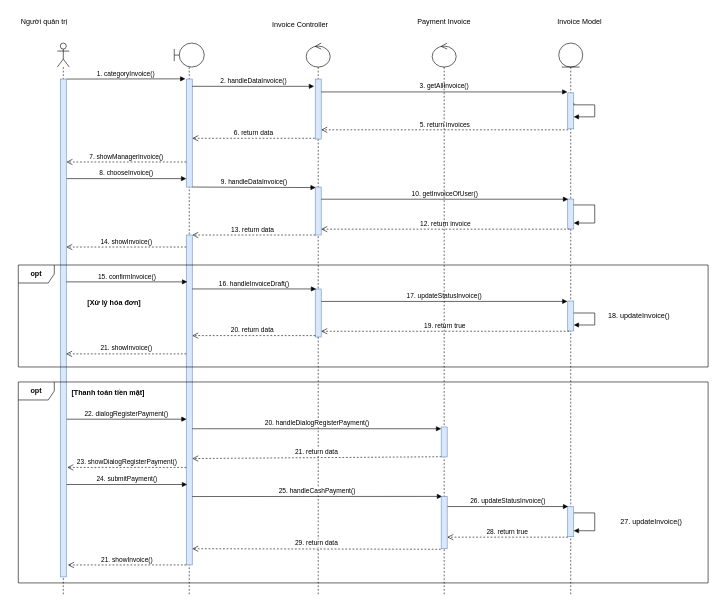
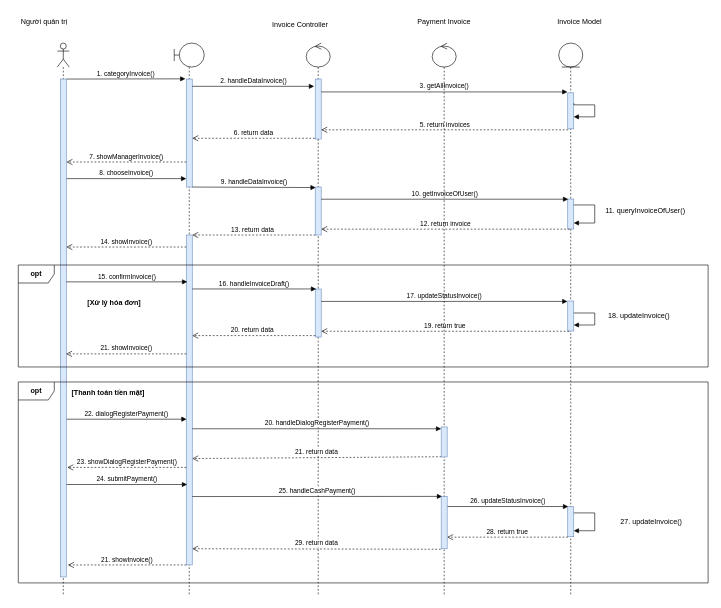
  <mxCell id="0" />
  <mxCell id="1" parent="0" />
  <mxCell id="2" value="" style="shape=umlLifeline;participant=umlBoundary;perimeter=lifelinePerimeter;whiteSpace=wrap;html=1;container=1;collapsible=0;recursiveResize=0;verticalAlign=top;spacingTop=36;outlineConnect=0;" vertex="1" parent="1"><mxGeometry x="290" y="71" width="50" height="920" as="geometry" /></mxCell>
  <mxCell id="3" value="" style="html=1;points=[];perimeter=orthogonalPerimeter;fillColor=#dae8fc;strokeColor=#6c8ebf;" vertex="1" parent="2"><mxGeometry x="20" y="60" width="10" height="180" as="geometry" /></mxCell>
  <mxCell id="4" value="" style="html=1;points=[];perimeter=orthogonalPerimeter;fillColor=#dae8fc;strokeColor=#6c8ebf;" vertex="1" parent="2"><mxGeometry x="20" y="320" width="10" height="550" as="geometry" /></mxCell>
  <mxCell id="5" value="" style="shape=umlLifeline;participant=umlEntity;perimeter=lifelinePerimeter;whiteSpace=wrap;html=1;container=1;collapsible=0;recursiveResize=0;verticalAlign=top;spacingTop=36;outlineConnect=0;" vertex="1" parent="1"><mxGeometry x="931" y="71" width="40" height="920" as="geometry" /></mxCell>
  <mxCell id="6" value="" style="shape=umlLifeline;participant=umlControl;perimeter=lifelinePerimeter;whiteSpace=wrap;html=1;container=1;collapsible=0;recursiveResize=0;verticalAlign=top;spacingTop=36;outlineConnect=0;" vertex="1" parent="1"><mxGeometry x="510" y="71" width="40" height="920" as="geometry" /></mxCell>
  <mxCell id="7" value="" style="html=1;points=[];perimeter=orthogonalPerimeter;fillColor=#dae8fc;strokeColor=#6c8ebf;" vertex="1" parent="6"><mxGeometry x="15" y="60" width="10" height="100" as="geometry" /></mxCell>
  <mxCell id="8" value="" style="html=1;points=[];perimeter=orthogonalPerimeter;fillColor=#dae8fc;strokeColor=#6c8ebf;" vertex="1" parent="6"><mxGeometry x="15" y="410" width="10" height="80" as="geometry" /></mxCell>
  <mxCell id="9" value="" style="shape=umlLifeline;participant=umlActor;perimeter=lifelinePerimeter;whiteSpace=wrap;html=1;container=1;collapsible=0;recursiveResize=0;verticalAlign=top;spacingTop=36;outlineConnect=0;" vertex="1" parent="1"><mxGeometry x="95" y="71" width="20" height="920" as="geometry" /></mxCell>
  <mxCell id="10" value="" style="html=1;points=[];perimeter=orthogonalPerimeter;fillColor=#dae8fc;strokeColor=#6c8ebf;" vertex="1" parent="1"><mxGeometry x="945.99" y="331" width="10" height="50" as="geometry" /></mxCell>
  <mxCell id="11" value="" style="edgeStyle=orthogonalEdgeStyle;html=1;align=left;spacingLeft=2;endArrow=block;rounded=0;exitX=0.981;exitY=0.198;exitDx=0;exitDy=0;exitPerimeter=0;" edge="1" parent="1" source="10" target="10"><mxGeometry relative="1" as="geometry"><mxPoint x="250.99" y="295" as="sourcePoint" /><Array as="points"><mxPoint x="991" y="341" /><mxPoint x="991" y="371" /></Array><mxPoint x="255.99" y="315" as="targetPoint" /></mxGeometry></mxCell>
  <mxCell id="12" value="" style="html=1;points=[];perimeter=orthogonalPerimeter;fillColor=#dae8fc;strokeColor=#6c8ebf;" vertex="1" parent="1"><mxGeometry x="524.99" y="311" width="10" height="80" as="geometry" /></mxCell>
  <mxCell id="13" value="8. chooseInvoice()" style="html=1;verticalAlign=bottom;endArrow=block;rounded=0;" edge="1" parent="1"><mxGeometry width="80" relative="1" as="geometry"><mxPoint x="110" y="297" as="sourcePoint" /><mxPoint x="309.99" y="297" as="targetPoint" /></mxGeometry></mxCell>
  <mxCell id="14" value="9. handleDataInvoice()" style="html=1;verticalAlign=bottom;endArrow=block;rounded=0;entryX=0.077;entryY=0.011;entryDx=0;entryDy=0;entryPerimeter=0;" edge="1" parent="1" source="3" target="12"><mxGeometry width="80" relative="1" as="geometry"><mxPoint x="319.99" y="313" as="sourcePoint" /><mxPoint x="519.99" y="313" as="targetPoint" /></mxGeometry></mxCell>
  <mxCell id="15" value="10. getInvoiceOfUser()" style="html=1;verticalAlign=bottom;endArrow=block;rounded=0;entryX=0.077;entryY=0.006;entryDx=0;entryDy=0;entryPerimeter=0;" edge="1" parent="1" source="12" target="10"><mxGeometry width="80" relative="1" as="geometry"><mxPoint x="579.99" y="325" as="sourcePoint" /><mxPoint x="659.99" y="325" as="targetPoint" /></mxGeometry></mxCell>
+ <mxCell id="16" value="11. queryInvoiceOfUser()" style="text;html=1;strokeColor=none;fillColor=none;align=center;verticalAlign=middle;whiteSpace=wrap;rounded=0;" vertex="1" parent="1"><mxGeometry x="1000.99" y="335" width="149.01" height="30" as="geometry" /></mxCell>
  <mxCell id="17" value="12. return invoice" style="html=1;verticalAlign=bottom;endArrow=open;dashed=1;endSize=8;rounded=0;exitX=0.307;exitY=1.004;exitDx=0;exitDy=0;exitPerimeter=0;" edge="1" parent="1" source="10" target="12"><mxGeometry relative="1" as="geometry"><mxPoint x="720" y="371" as="sourcePoint" /><mxPoint x="599.99" y="375" as="targetPoint" /></mxGeometry></mxCell>
  <mxCell id="18" value="13. return data&amp;nbsp;" style="html=1;verticalAlign=bottom;endArrow=open;dashed=1;endSize=8;rounded=0;exitX=0.019;exitY=1;exitDx=0;exitDy=0;exitPerimeter=0;" edge="1" parent="1" source="12"><mxGeometry relative="1" as="geometry"><mxPoint x="500" y="381" as="sourcePoint" /><mxPoint x="320" y="391" as="targetPoint" /></mxGeometry></mxCell>
  <mxCell id="19" value="1. categoryInvoice()" style="html=1;verticalAlign=bottom;endArrow=block;rounded=0;entryX=-0.145;entryY=-0.002;entryDx=0;entryDy=0;entryPerimeter=0;" edge="1" parent="1" source="37" target="3"><mxGeometry width="80" relative="1" as="geometry"><mxPoint x="110" y="141.82" as="sourcePoint" /><mxPoint x="280" y="151" as="targetPoint" /></mxGeometry></mxCell>
  <mxCell id="20" value="Invoice Controller" style="text;html=1;strokeColor=none;fillColor=none;align=center;verticalAlign=middle;whiteSpace=wrap;rounded=0;" vertex="1" parent="1"><mxGeometry x="445" y="25" width="110" height="30" as="geometry" /></mxCell>
  <mxCell id="21" value="Invoice Model" style="text;html=1;strokeColor=none;fillColor=none;align=center;verticalAlign=middle;whiteSpace=wrap;rounded=0;" vertex="1" parent="1"><mxGeometry x="916" y="20" width="100" height="30" as="geometry" /></mxCell>
  <mxCell id="22" value="2. handleDataInvoice()" style="html=1;verticalAlign=bottom;endArrow=block;rounded=0;entryX=-0.186;entryY=0.121;entryDx=0;entryDy=0;entryPerimeter=0;" edge="1" parent="1" source="3" target="7"><mxGeometry width="80" relative="1" as="geometry"><mxPoint x="370" y="131" as="sourcePoint" /><mxPoint x="450" y="131" as="targetPoint" /></mxGeometry></mxCell>
  <mxCell id="23" value="3. getAllInvoice()" style="html=1;verticalAlign=bottom;endArrow=block;rounded=0;entryX=-0.055;entryY=-0.026;entryDx=0;entryDy=0;entryPerimeter=0;" edge="1" parent="1" target="24"><mxGeometry width="80" relative="1" as="geometry"><mxPoint x="535" y="152.44" as="sourcePoint" /><mxPoint x="724.41" y="153.44" as="targetPoint" /></mxGeometry></mxCell>
  <mxCell id="24" value="" style="html=1;points=[];perimeter=orthogonalPerimeter;fillColor=#dae8fc;strokeColor=#6c8ebf;" vertex="1" parent="1"><mxGeometry x="946" y="154" width="10" height="60" as="geometry" /></mxCell>
  <mxCell id="25" value="" style="edgeStyle=orthogonalEdgeStyle;html=1;align=left;spacingLeft=2;endArrow=block;rounded=0;exitX=1.028;exitY=0.292;exitDx=0;exitDy=0;exitPerimeter=0;" edge="1" parent="1" source="24" target="24"><mxGeometry relative="1" as="geometry"><mxPoint x="251" y="134" as="sourcePoint" /><Array as="points"><mxPoint x="991" y="174" /><mxPoint x="991" y="194" /></Array><mxPoint x="256" y="154" as="targetPoint" /></mxGeometry></mxCell>
  <mxCell id="26" value="5. return invoices" style="html=1;verticalAlign=bottom;endArrow=open;dashed=1;endSize=8;rounded=0;exitX=0.076;exitY=1.027;exitDx=0;exitDy=0;exitPerimeter=0;" edge="1" parent="1" source="24"><mxGeometry relative="1" as="geometry"><mxPoint x="720" y="214" as="sourcePoint" /><mxPoint x="535" y="215.62" as="targetPoint" /></mxGeometry></mxCell>
  <mxCell id="27" value="6. return data" style="html=1;verticalAlign=bottom;endArrow=open;dashed=1;endSize=8;rounded=0;exitX=-0.077;exitY=0.987;exitDx=0;exitDy=0;exitPerimeter=0;" edge="1" parent="1" source="7" target="3"><mxGeometry relative="1" as="geometry"><mxPoint x="500" y="231" as="sourcePoint" /><mxPoint x="420" y="231" as="targetPoint" /></mxGeometry></mxCell>
  <mxCell id="28" value="22. dialogRegisterPayment()" style="html=1;verticalAlign=bottom;endArrow=block;rounded=0;entryX=0.052;entryY=0.306;entryDx=0;entryDy=0;entryPerimeter=0;" edge="1" parent="1"><mxGeometry width="80" relative="1" as="geometry"><mxPoint x="109.99" y="698.04" as="sourcePoint" /><mxPoint x="310.51" y="698.04" as="targetPoint" /></mxGeometry></mxCell>
  <mxCell id="29" value="20. handleDialogRegisterPayment()" style="html=1;verticalAlign=bottom;endArrow=block;rounded=0;" edge="1" parent="1" target="50"><mxGeometry width="80" relative="1" as="geometry"><mxPoint x="319.99" y="714" as="sourcePoint" /><mxPoint x="449.99" y="704" as="targetPoint" /></mxGeometry></mxCell>
  <mxCell id="30" value="21. return data" style="html=1;verticalAlign=bottom;endArrow=open;dashed=1;endSize=8;rounded=0;exitX=0.034;exitY=0.993;exitDx=0;exitDy=0;exitPerimeter=0;" edge="1" parent="1" source="50"><mxGeometry relative="1" as="geometry"><mxPoint x="459.99" y="754" as="sourcePoint" /><mxPoint x="319.99" y="763.65" as="targetPoint" /></mxGeometry></mxCell>
  <mxCell id="31" value="24. submitPayment()" style="html=1;verticalAlign=bottom;endArrow=block;rounded=0;entryX=0.145;entryY=0.588;entryDx=0;entryDy=0;entryPerimeter=0;" edge="1" parent="1"><mxGeometry width="80" relative="1" as="geometry"><mxPoint x="109.99" y="806.92" as="sourcePoint" /><mxPoint x="311.44" y="806.92" as="targetPoint" /></mxGeometry></mxCell>
  <mxCell id="32" value="25. handleCashPayment()" style="html=1;verticalAlign=bottom;endArrow=block;rounded=0;entryX=0.153;entryY=-0.003;entryDx=0;entryDy=0;entryPerimeter=0;" edge="1" parent="1" target="51"><mxGeometry width="80" relative="1" as="geometry"><mxPoint x="319.99" y="827" as="sourcePoint" /><mxPoint x="470" y="827" as="targetPoint" /></mxGeometry></mxCell>
  <mxCell id="33" value="" style="html=1;points=[];perimeter=orthogonalPerimeter;fillColor=#dae8fc;strokeColor=#6c8ebf;" vertex="1" parent="1"><mxGeometry x="945.99" y="844" width="10" height="50" as="geometry" /></mxCell>
  <mxCell id="34" value="" style="edgeStyle=orthogonalEdgeStyle;html=1;align=left;spacingLeft=2;endArrow=block;rounded=0;exitX=1.027;exitY=0.205;exitDx=0;exitDy=0;exitPerimeter=0;" edge="1" parent="1" source="33" target="33"><mxGeometry relative="1" as="geometry"><mxPoint x="961" y="854" as="sourcePoint" /><Array as="points"><mxPoint x="991" y="854" /><mxPoint x="991" y="884" /></Array><mxPoint x="255.99" y="827" as="targetPoint" /></mxGeometry></mxCell>
  <mxCell id="35" value="27. updateInvoice()" style="text;html=1;strokeColor=none;fillColor=none;align=center;verticalAlign=middle;whiteSpace=wrap;rounded=0;" vertex="1" parent="1"><mxGeometry x="1000.99" y="854" width="169.01" height="30" as="geometry" /></mxCell>
  <mxCell id="36" value="28. return true" style="html=1;verticalAlign=bottom;endArrow=open;dashed=1;endSize=8;rounded=0;exitX=0.034;exitY=1.014;exitDx=0;exitDy=0;exitPerimeter=0;" edge="1" parent="1" source="33" target="51"><mxGeometry relative="1" as="geometry"><mxPoint x="509.99" y="897" as="sourcePoint" /><mxPoint x="590" y="894" as="targetPoint" /></mxGeometry></mxCell>
  <mxCell id="37" value="" style="html=1;points=[];perimeter=orthogonalPerimeter;fillColor=#dae8fc;strokeColor=#6c8ebf;" vertex="1" parent="1"><mxGeometry x="100" y="131" width="10" height="830" as="geometry" /></mxCell>
  <mxCell id="38" value="Người quản trị&amp;nbsp;" style="text;html=1;strokeColor=none;fillColor=none;align=center;verticalAlign=middle;whiteSpace=wrap;rounded=0;" vertex="1" parent="1"><mxGeometry x="20" y="20" width="110" height="30" as="geometry" /></mxCell>
  <mxCell id="39" value="15. confirmInvoice()" style="html=1;verticalAlign=bottom;endArrow=block;rounded=0;entryX=0.168;entryY=0.142;entryDx=0;entryDy=0;entryPerimeter=0;" edge="1" parent="1" source="37" target="4"><mxGeometry width="80" relative="1" as="geometry"><mxPoint x="180" y="451" as="sourcePoint" /><mxPoint x="260" y="451" as="targetPoint" /></mxGeometry></mxCell>
  <mxCell id="40" value="16. handleInvoiceDraft()" style="html=1;verticalAlign=bottom;endArrow=block;rounded=0;entryX=0.153;entryY=-0.001;entryDx=0;entryDy=0;entryPerimeter=0;" edge="1" parent="1" source="4" target="8"><mxGeometry width="80" relative="1" as="geometry"><mxPoint x="390" y="481" as="sourcePoint" /><mxPoint x="520" y="481" as="targetPoint" /></mxGeometry></mxCell>
  <mxCell id="41" value="17. updateStatusInvoice()" style="html=1;verticalAlign=bottom;endArrow=block;rounded=0;entryX=-0.055;entryY=0.014;entryDx=0;entryDy=0;entryPerimeter=0;" edge="1" parent="1" source="8" target="42"><mxGeometry width="80" relative="1" as="geometry"><mxPoint x="580" y="501" as="sourcePoint" /><mxPoint x="725.34" y="502.68" as="targetPoint" /></mxGeometry></mxCell>
  <mxCell id="42" value="" style="html=1;points=[];perimeter=orthogonalPerimeter;fillColor=#dae8fc;strokeColor=#6c8ebf;" vertex="1" parent="1"><mxGeometry x="946" y="501" width="10" height="50" as="geometry" /></mxCell>
  <mxCell id="43" value="" style="edgeStyle=orthogonalEdgeStyle;html=1;align=left;spacingLeft=2;endArrow=block;rounded=0;" edge="1" parent="1" target="42"><mxGeometry relative="1" as="geometry"><mxPoint x="956" y="521" as="sourcePoint" /><Array as="points"><mxPoint x="991" y="521" /><mxPoint x="991" y="541" /></Array><mxPoint x="256" y="501" as="targetPoint" /></mxGeometry></mxCell>
  <mxCell id="44" value="18. updateInvoice()" style="text;html=1;strokeColor=none;fillColor=none;align=center;verticalAlign=middle;whiteSpace=wrap;rounded=0;" vertex="1" parent="1"><mxGeometry x="990" y="511" width="150.01" height="30" as="geometry" /></mxCell>
  <mxCell id="45" value="20. return data" style="html=1;verticalAlign=bottom;endArrow=open;dashed=1;endSize=8;rounded=0;exitX=0.022;exitY=0.971;exitDx=0;exitDy=0;exitPerimeter=0;" edge="1" parent="1" source="8" target="4"><mxGeometry x="0.026" relative="1" as="geometry"><mxPoint x="470" y="561" as="sourcePoint" /><mxPoint x="390" y="561" as="targetPoint" /><mxPoint as="offset" /></mxGeometry></mxCell>
  <mxCell id="46" value="19. return true" style="html=1;verticalAlign=bottom;endArrow=open;dashed=1;endSize=8;rounded=0;exitX=0.229;exitY=1.009;exitDx=0;exitDy=0;exitPerimeter=0;" edge="1" parent="1" source="42" target="8"><mxGeometry relative="1" as="geometry"><mxPoint x="660" y="551" as="sourcePoint" /><mxPoint x="580" y="551" as="targetPoint" /></mxGeometry></mxCell>
  <mxCell id="47" value="26. updateStatusInvoice()" style="html=1;verticalAlign=bottom;endArrow=block;rounded=0;entryX=0.077;entryY=-0.007;entryDx=0;entryDy=0;entryPerimeter=0;" edge="1" parent="1" source="51" target="33"><mxGeometry width="80" relative="1" as="geometry"><mxPoint x="590" y="844" as="sourcePoint" /><mxPoint x="670" y="844" as="targetPoint" /></mxGeometry></mxCell>
  <mxCell id="48" value="29. return data" style="html=1;verticalAlign=bottom;endArrow=open;dashed=1;endSize=8;rounded=0;exitX=-0.077;exitY=1.01;exitDx=0;exitDy=0;exitPerimeter=0;" edge="1" parent="1" source="51"><mxGeometry relative="1" as="geometry"><mxPoint x="527.6" y="914" as="sourcePoint" /><mxPoint x="320" y="914" as="targetPoint" /></mxGeometry></mxCell>
  <mxCell id="49" value="" style="shape=umlLifeline;participant=umlControl;perimeter=lifelinePerimeter;whiteSpace=wrap;html=1;container=1;collapsible=0;recursiveResize=0;verticalAlign=top;spacingTop=36;outlineConnect=0;" vertex="1" parent="1"><mxGeometry x="720" y="71" width="40" height="920" as="geometry" /></mxCell>
  <mxCell id="50" value="" style="html=1;points=[];perimeter=orthogonalPerimeter;fillColor=#dae8fc;strokeColor=#6c8ebf;" vertex="1" parent="49"><mxGeometry x="15" y="640" width="10" height="50" as="geometry" /></mxCell>
  <mxCell id="51" value="" style="html=1;points=[];perimeter=orthogonalPerimeter;fillColor=#dae8fc;strokeColor=#6c8ebf;" vertex="1" parent="49"><mxGeometry x="15" y="756" width="10" height="87" as="geometry" /></mxCell>
  <mxCell id="52" value="Payment Invoice" style="text;html=1;strokeColor=none;fillColor=none;align=center;verticalAlign=middle;whiteSpace=wrap;rounded=0;" vertex="1" parent="1"><mxGeometry x="685" y="20" width="110" height="30" as="geometry" /></mxCell>
  <mxCell id="53" value="7. showManagerInvoice()" style="html=1;verticalAlign=bottom;endArrow=open;dashed=1;endSize=8;rounded=0;entryX=1.027;entryY=0.193;entryDx=0;entryDy=0;entryPerimeter=0;" edge="1" parent="1" source="3"><mxGeometry relative="1" as="geometry"><mxPoint x="250" y="251" as="sourcePoint" /><mxPoint x="110.27" y="269.26" as="targetPoint" /></mxGeometry></mxCell>
  <mxCell id="54" value="14. showInvoice()" style="html=1;verticalAlign=bottom;endArrow=open;dashed=1;endSize=8;rounded=0;" edge="1" parent="1"><mxGeometry relative="1" as="geometry"><mxPoint x="310" y="411" as="sourcePoint" /><mxPoint x="110" y="411" as="targetPoint" /></mxGeometry></mxCell>
  <mxCell id="55" value="21. showInvoice()" style="html=1;verticalAlign=bottom;endArrow=open;dashed=1;endSize=8;rounded=0;entryX=0.96;entryY=0.552;entryDx=0;entryDy=0;entryPerimeter=0;" edge="1" parent="1" source="4" target="37"><mxGeometry relative="1" as="geometry"><mxPoint x="260" y="571" as="sourcePoint" /><mxPoint x="180" y="571" as="targetPoint" /></mxGeometry></mxCell>
  <mxCell id="56" value="[Thanh toán tiền mặt]" style="text;align=center;fontStyle=1;verticalAlign=middle;spacingLeft=3;spacingRight=3;strokeColor=none;rotatable=0;points=[[0,0.5],[1,0.5]];portConstraint=eastwest;" vertex="1" parent="1"><mxGeometry x="139.99" y="641" width="80" height="26" as="geometry" /></mxCell>
  <mxCell id="57" value="23. showDialogRegisterPayment()" style="html=1;verticalAlign=bottom;endArrow=open;dashed=1;endSize=8;rounded=0;entryX=1.168;entryY=0.877;entryDx=0;entryDy=0;entryPerimeter=0;" edge="1" parent="1"><mxGeometry relative="1" as="geometry"><mxPoint x="310" y="778.44" as="sourcePoint" /><mxPoint x="111.68" y="778.44" as="targetPoint" /></mxGeometry></mxCell>
  <mxCell id="58" value="21. showInvoice()" style="html=1;verticalAlign=bottom;endArrow=open;dashed=1;endSize=8;rounded=0;entryX=1.272;entryY=0.976;entryDx=0;entryDy=0;entryPerimeter=0;" edge="1" parent="1" source="4" target="37"><mxGeometry relative="1" as="geometry"><mxPoint x="310.4" y="941" as="sourcePoint" /><mxPoint x="120" y="961" as="targetPoint" /></mxGeometry></mxCell>
  <mxCell id="59" value="[Xử lý hóa đơn]" style="text;align=center;fontStyle=1;verticalAlign=middle;spacingLeft=3;spacingRight=3;strokeColor=none;rotatable=0;points=[[0,0.5],[1,0.5]];portConstraint=eastwest;" vertex="1" parent="1"><mxGeometry x="150" y="491" width="80" height="26" as="geometry" /></mxCell>
  <mxCell id="60" value="&lt;b&gt;opt&lt;/b&gt;" style="shape=umlFrame;whiteSpace=wrap;html=1;" vertex="1" parent="1"><mxGeometry x="30" y="441" width="1150" height="170" as="geometry" /></mxCell>
  <mxCell id="61" value="&lt;b&gt;opt&lt;/b&gt;" style="shape=umlFrame;whiteSpace=wrap;html=1;" vertex="1" parent="1"><mxGeometry x="30" y="636" width="1150" height="335" as="geometry" /></mxCell>
